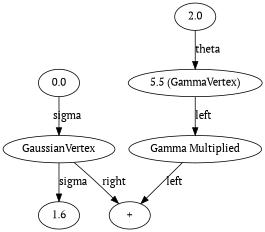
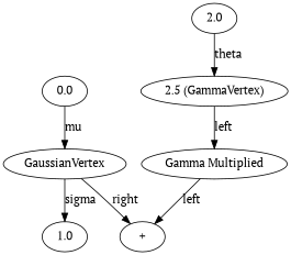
  digraph {
    fontname="PT Serif"
    node [fontname="PT Serif"]
    edge [fontname="PT Serif"]
    n1 [label="Gamma Multiplied"]
    n2 [label="+"]
-   n3 [label=1.6]
+   n3 [label=1.0]
    n4 [label=GaussianVertex]
-   n5 [label="5.5 (GammaVertex)"]
+   n5 [label="2.5 (GammaVertex)"]
    n6 [label=0.0]
    n7 [label=2.0]
    n1 -> n2 [label=left]
    n4 -> n2 [label=right]
    n4 -> n3 [label=sigma]
    n5 -> n1 [label=left]
-   n6 -> n4 [label=sigma]
+   n6 -> n4 [label=mu]
    n7 -> n5 [label=theta]
  }
